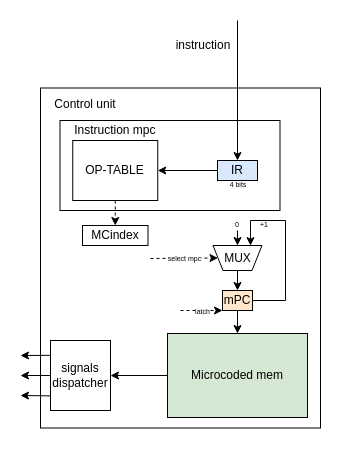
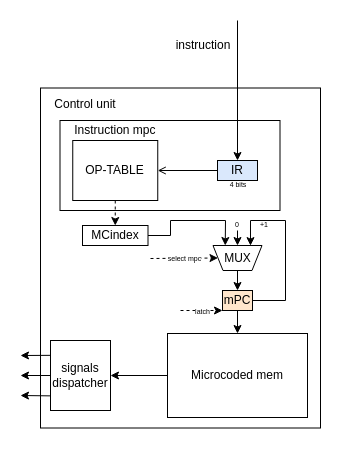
  <mxCell id="0" />
  <mxCell id="1" parent="0" />
  <mxCell id="2" value="" style="rounded=0;whiteSpace=wrap;html=1;fillStyle=dashed;" vertex="1" parent="1"><mxGeometry x="40" y="87.5" width="280" height="340" as="geometry" /></mxCell>
  <mxCell id="3" value="" style="rounded=0;whiteSpace=wrap;html=1;fillStyle=hatch;fillColor=none;" vertex="1" parent="1"><mxGeometry x="59.5" y="120" width="220" height="90" as="geometry" /></mxCell>
  <mxCell id="4" value="Control unit" style="text;html=1;align=center;verticalAlign=middle;whiteSpace=wrap;rounded=0;" vertex="1" parent="1"><mxGeometry x="40" y="87.5" width="90" height="32.5" as="geometry" /></mxCell>
- <mxCell id="5" value="Microcoded mem" style="rounded=0;whiteSpace=wrap;html=1;fillColor=#d5e8d4;" vertex="1" parent="1"><mxGeometry x="167" y="333" width="140" height="84" as="geometry" /></mxCell>
+ <mxCell id="5" value="Microcoded mem" style="rounded=0;whiteSpace=wrap;html=1;" vertex="1" parent="1"><mxGeometry x="167" y="333" width="140" height="84" as="geometry" /></mxCell>
  <mxCell id="6" value="signals&lt;div&gt;dispatcher&lt;/div&gt;" style="rounded=0;whiteSpace=wrap;html=1;" vertex="1" parent="1"><mxGeometry x="50" y="340" width="60" height="70" as="geometry" /></mxCell>
  <mxCell id="7" value="" style="endArrow=classic;html=1;rounded=0;exitX=0.006;exitY=0.212;exitDx=0;exitDy=0;exitPerimeter=0;" edge="1" parent="1" source="6"><mxGeometry width="50" height="50" relative="1" as="geometry"><mxPoint x="-110" y="460" as="sourcePoint" /><mxPoint x="20" y="355" as="targetPoint" /></mxGeometry></mxCell>
  <mxCell id="8" value="" style="endArrow=classic;html=1;rounded=0;exitX=0;exitY=0.5;exitDx=0;exitDy=0;" edge="1" parent="1" source="6"><mxGeometry width="50" height="50" relative="1" as="geometry"><mxPoint x="-120" y="510" as="sourcePoint" /><mxPoint x="20" y="375" as="targetPoint" /></mxGeometry></mxCell>
  <mxCell id="9" value="" style="endArrow=classic;html=1;rounded=0;exitX=-0.003;exitY=0.791;exitDx=0;exitDy=0;exitPerimeter=0;" edge="1" parent="1" source="6"><mxGeometry width="50" height="50" relative="1" as="geometry"><mxPoint x="-21" y="405" as="sourcePoint" /><mxPoint x="20" y="395" as="targetPoint" /></mxGeometry></mxCell>
  <mxCell id="10" value="" style="endArrow=classic;html=1;rounded=0;entryX=0.5;entryY=0;entryDx=0;entryDy=0;" edge="1" parent="1" target="21"><mxGeometry width="50" height="50" relative="1" as="geometry"><mxPoint x="237" y="20" as="sourcePoint" /><mxPoint x="100" y="40" as="targetPoint" /><Array as="points" /></mxGeometry></mxCell>
  <mxCell id="11" value="OP-TABLE" style="rounded=0;whiteSpace=wrap;html=1;" vertex="1" parent="1"><mxGeometry x="72.25" y="140" width="85" height="60" as="geometry" /></mxCell>
  <mxCell id="12" value="mPC" style="rounded=0;whiteSpace=wrap;html=1;fillColor=#ffe6cc;" vertex="1" parent="1"><mxGeometry x="222" y="290" width="30" height="20" as="geometry" /></mxCell>
  <mxCell id="13" value="" style="endArrow=classic;html=1;rounded=0;exitX=0.5;exitY=1;exitDx=0;exitDy=0;entryX=0.5;entryY=0;entryDx=0;entryDy=0;dashed=1;" edge="1" parent="1" source="11" target="27"><mxGeometry width="50" height="50" relative="1" as="geometry"><mxPoint x="235" y="170" as="sourcePoint" /><mxPoint x="125" y="210" as="targetPoint" /></mxGeometry></mxCell>
  <mxCell id="14" value="" style="endArrow=classic;html=1;rounded=0;exitX=0.5;exitY=1;exitDx=0;exitDy=0;entryX=0.5;entryY=0;entryDx=0;entryDy=0;" edge="1" parent="1" source="12" target="5"><mxGeometry width="50" height="50" relative="1" as="geometry"><mxPoint x="207" y="295" as="sourcePoint" /><mxPoint x="282" y="265" as="targetPoint" /></mxGeometry></mxCell>
  <mxCell id="15" value="MUX" style="shape=trapezoid;perimeter=trapezoidPerimeter;whiteSpace=wrap;html=1;fixedSize=1;direction=west;size=10;" vertex="1" parent="1"><mxGeometry x="212.5" y="245" width="49" height="25" as="geometry" /></mxCell>
  <mxCell id="16" value="" style="endArrow=classic;html=1;rounded=0;exitX=0.5;exitY=0;exitDx=0;exitDy=0;entryX=0.5;entryY=0;entryDx=0;entryDy=0;" edge="1" parent="1" source="15" target="12"><mxGeometry width="50" height="50" relative="1" as="geometry"><mxPoint x="257" y="300" as="sourcePoint" /><mxPoint x="307" y="250" as="targetPoint" /></mxGeometry></mxCell>
  <mxCell id="17" value="" style="endArrow=classic;html=1;rounded=0;exitX=1;exitY=0.5;exitDx=0;exitDy=0;entryX=0.235;entryY=0.995;entryDx=0;entryDy=0;entryPerimeter=0;" edge="1" parent="1" source="12" target="15"><mxGeometry width="50" height="50" relative="1" as="geometry"><mxPoint x="285" y="300" as="sourcePoint" /><mxPoint x="335" y="250" as="targetPoint" /><Array as="points"><mxPoint x="285" y="300" /><mxPoint x="285" y="220" /><mxPoint x="250" y="220" /></Array></mxGeometry></mxCell>
  <mxCell id="18" value="+1&amp;nbsp;" style="text;html=1;align=center;verticalAlign=middle;whiteSpace=wrap;rounded=0;fontSize=7;" vertex="1" parent="1"><mxGeometry x="250" y="220" width="29.5" height="10" as="geometry" /></mxCell>
  <mxCell id="19" value="" style="endArrow=classic;html=1;rounded=0;exitX=0;exitY=0.5;exitDx=0;exitDy=0;entryX=1;entryY=0.5;entryDx=0;entryDy=0;" edge="1" parent="1" source="5" target="6"><mxGeometry width="50" height="50" relative="1" as="geometry"><mxPoint x="150" y="417.5" as="sourcePoint" /><mxPoint x="200" y="367.5" as="targetPoint" /></mxGeometry></mxCell>
- <mxCell id="20" value="" style="endArrow=classic;html=1;rounded=0;exitX=1;exitY=0.5;exitDx=0;exitDy=0;entryX=1;entryY=0.5;entryDx=0;entryDy=0;" edge="1" parent="1" source="21" target="11"><mxGeometry width="50" height="50" relative="1" as="geometry"><mxPoint x="10" y="-20" as="sourcePoint" /><mxPoint x="50" y="20" as="targetPoint" /></mxGeometry></mxCell>
+ <mxCell id="20" value="" style="endArrow=open;html=1;rounded=0;exitX=1;exitY=0.5;exitDx=0;exitDy=0;entryX=1;entryY=0.5;entryDx=0;entryDy=0;" edge="1" parent="1" source="21" target="11"><mxGeometry width="50" height="50" relative="1" as="geometry"><mxPoint x="10" y="-20" as="sourcePoint" /><mxPoint x="50" y="20" as="targetPoint" /></mxGeometry></mxCell>
  <mxCell id="21" value="IR" style="rounded=0;whiteSpace=wrap;html=1;fillColor=#dae8fc;" vertex="1" parent="1"><mxGeometry x="217" y="160" width="40" height="20" as="geometry" /></mxCell>
  <mxCell id="22" value="Instruction mpc&amp;nbsp;" style="text;html=1;align=center;verticalAlign=middle;whiteSpace=wrap;rounded=0;" vertex="1" parent="1"><mxGeometry x="60" y="120" width="113" height="20" as="geometry" /></mxCell>
  <mxCell id="23" value="" style="endArrow=classic;html=1;rounded=0;entryX=0.5;entryY=1;entryDx=0;entryDy=0;" edge="1" parent="1" target="15"><mxGeometry width="50" height="50" relative="1" as="geometry"><mxPoint x="237" y="230" as="sourcePoint" /><mxPoint x="200" y="240" as="targetPoint" /><Array as="points" /></mxGeometry></mxCell>
  <mxCell id="24" value="0" style="text;html=1;align=center;verticalAlign=middle;whiteSpace=wrap;rounded=0;fontSize=7;" vertex="1" parent="1"><mxGeometry x="222.25" y="220" width="29.5" height="10" as="geometry" /></mxCell>
  <mxCell id="25" value="" style="endArrow=classic;html=1;rounded=0;entryX=0;entryY=1;entryDx=0;entryDy=0;dashed=1;" edge="1" parent="1" target="12"><mxGeometry width="50" height="50" relative="1" as="geometry"><mxPoint x="180" y="310" as="sourcePoint" /><mxPoint x="200" y="280" as="targetPoint" /></mxGeometry></mxCell>
  <mxCell id="26" value="&lt;font style=&quot;font-size: 7px;&quot;&gt;latch&lt;/font&gt;" style="edgeLabel;html=1;align=center;verticalAlign=middle;resizable=0;points=[];" vertex="1" connectable="0" parent="25"><mxGeometry x="0.019" y="1" relative="1" as="geometry"><mxPoint as="offset" /></mxGeometry></mxCell>
  <mxCell id="27" value="MCindex" style="rounded=0;whiteSpace=wrap;html=1;" vertex="1" parent="1"><mxGeometry x="82" y="225" width="65.5" height="20" as="geometry" /></mxCell>
+ <mxCell id="28" value="" style="endArrow=classic;html=1;rounded=0;exitX=1;exitY=0.5;exitDx=0;exitDy=0;entryX=0.75;entryY=1;entryDx=0;entryDy=0;" edge="1" parent="1" source="27" target="15"><mxGeometry width="50" height="50" relative="1" as="geometry"><mxPoint x="170" y="240" as="sourcePoint" /><mxPoint x="220" y="190" as="targetPoint" /><Array as="points"><mxPoint x="170" y="235" /><mxPoint x="170" y="220" /><mxPoint x="225" y="220" /></Array></mxGeometry></mxCell>
  <mxCell id="29" value="" style="endArrow=classic;html=1;rounded=0;entryX=1;entryY=0.5;entryDx=0;entryDy=0;dashed=1;" edge="1" parent="1" target="15"><mxGeometry width="50" height="50" relative="1" as="geometry"><mxPoint x="150" y="258" as="sourcePoint" /><mxPoint x="209" y="257.21" as="targetPoint" /></mxGeometry></mxCell>
  <mxCell id="30" value="&lt;font style=&quot;font-size: 7px;&quot;&gt;select mpc&lt;/font&gt;" style="edgeLabel;html=1;align=center;verticalAlign=middle;resizable=0;points=[];" vertex="1" connectable="0" parent="29"><mxGeometry x="0.019" y="1" relative="1" as="geometry"><mxPoint as="offset" /></mxGeometry></mxCell>
  <mxCell id="31" value="4 bits" style="text;html=1;align=center;verticalAlign=middle;whiteSpace=wrap;rounded=0;fontSize=7;" vertex="1" parent="1"><mxGeometry x="222.5" y="180" width="29.5" height="10" as="geometry" /></mxCell>
  <mxCell id="32" value="instruction" style="text;html=1;align=center;verticalAlign=middle;whiteSpace=wrap;rounded=0;" vertex="1" parent="1"><mxGeometry x="173" y="30" width="60" height="30" as="geometry" /></mxCell>
